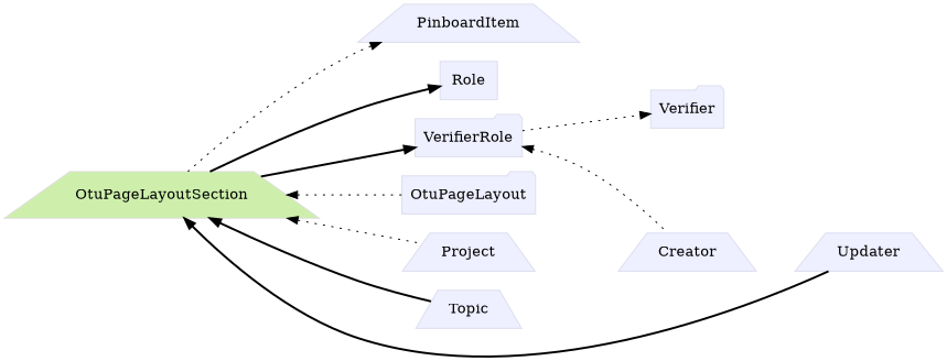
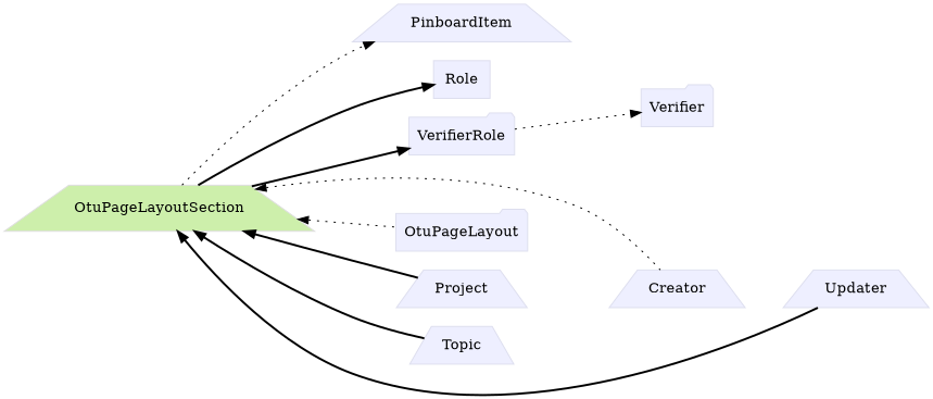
  digraph {
    rankdir=LR
    node [color="#dddeee" fillcolor="#eeefff" group=supporting shape=trapezium style=filled]
    edge [style=dotted]
    n1 [color="#dedede" fillcolor="#cdefab" group=target height=0.61111 label=OtuPageLayoutSection width=3.0092]
    n2 [height=0.5 label=PinboardItem width=1.2535]
    n3 [height=0.5 label=Role shape=box width=0.75]
    n4 [height=0.5 label=VerifierRole shape=folder width=1.1493]
    n5 [height=0.5 label=Verifier shape=folder width=0.79514]
    n6 [height=0.5 label=Creator width=0.78472]
    n7 [height=0.5 label=OtuPageLayout shape=folder width=1.3993]
    n8 [height=0.5 label=Project width=0.75347]
    n9 [height=0.5 label=Topic width=0.75]
    n10 [height=0.5 label=Updater width=0.82639]
    subgraph sub_1 {
    }
    subgraph sub_2 {
      rank=min
    }
    subgraph sub_3 {
      n1
      n2
      n3
      n4
      n5
      n6
      n7
      n8
      n9
      n10
    }
    n1 -> n2
    n1 -> n3 [style=bold]
    n1 -> n4 [style=bold]
-   n4 -> n6 [dir=back]
+   n1 -> n6 [dir=back]
    n1 -> n7 [dir=back]
-   n1 -> n8 [dir=back]
+   n1 -> n8 [dir=back style=bold]
    n1 -> n9 [dir=back style=bold]
    n1 -> n10 [dir=back style=bold]
    n3 -> n5 [style=invis]
    n4 -> n5
    n6 -> n10 [style=invis]
    n8 -> n6 [style=invis]
  }
